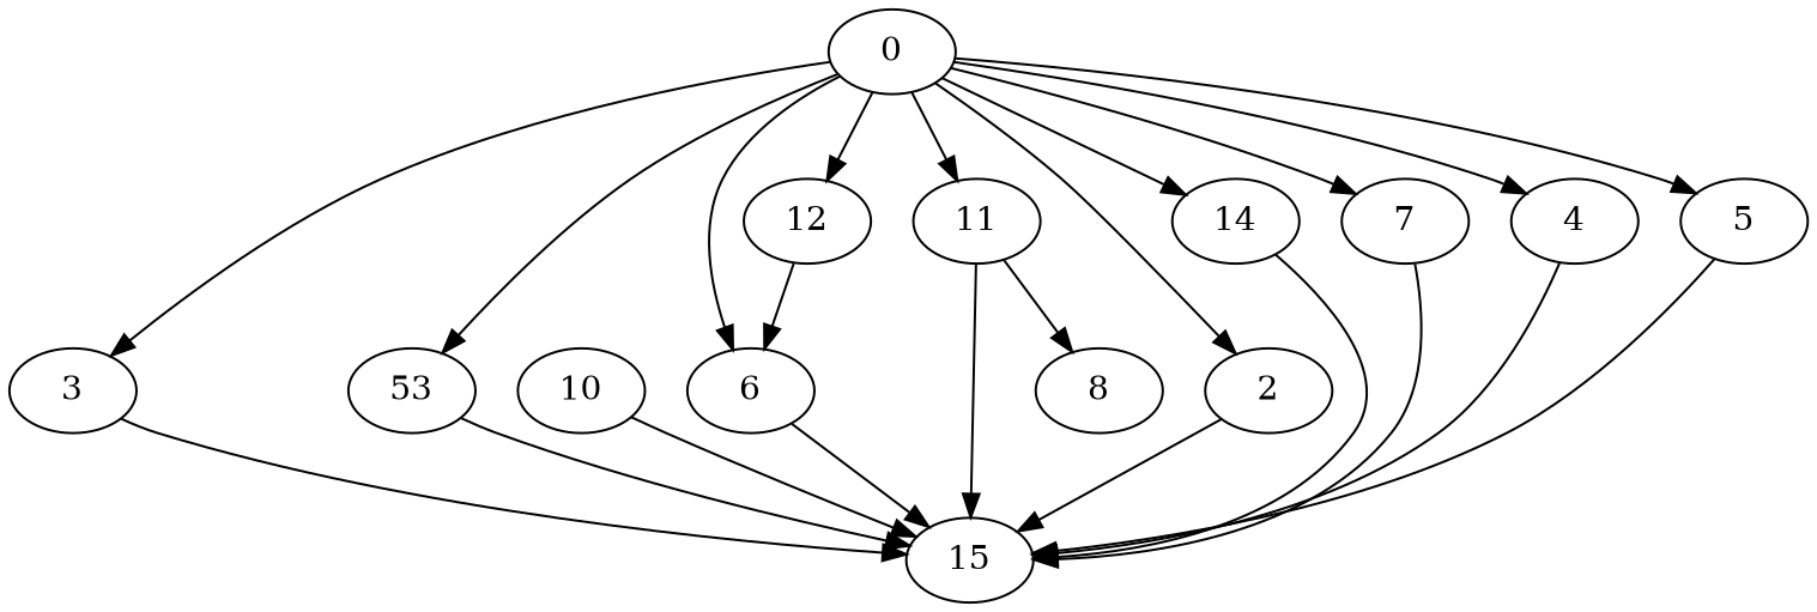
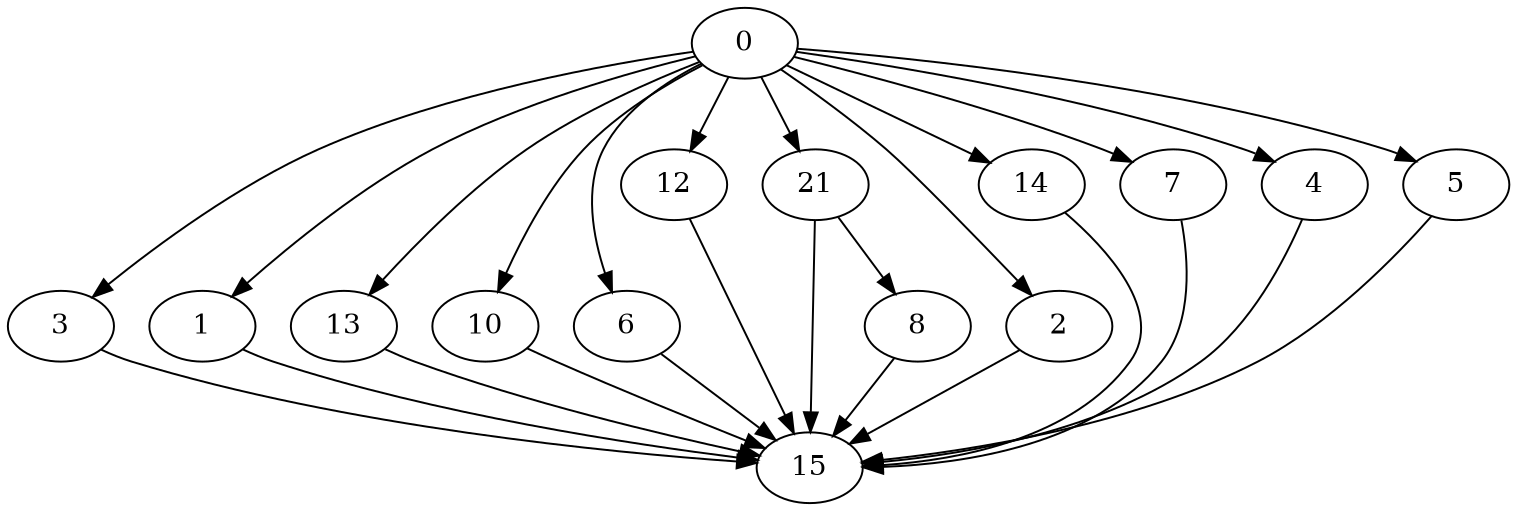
  digraph {
    "Duplicate states"=0
    GraphType=F_J
    "Max states in OPEN"=0
    Modes="120000ms; topo-ordered tasks, ; Pruning: task equivalence, fixed order ready list, ; F-value: ; Optimisation: best schedule length (SL) optimisation on equal, "
    NumberOfTasks=16
    "Pruned using list schedule length"=62667070
    "States removed from OPEN"=0
    TargetSystem="Homogeneous-4"
    "Time to schedule (ms)"=23177
    "Total idle time"=51
    "Total schedule length"=74
    "Total sequential time"=103
    "Total states created"=105520943
    node [Processor=1 "Start time"=32 Weight=5]
    edge [Weight=26]
    0 ["Finish time"=6 Processor=0 "Start time"=0 Weight=6]
    3 ["Finish time"=64 "Start time"=54 Weight=10]
-   13 ["Finish time"=32 "Start time"=28 Weight=4 label=53]
+   1 ["Finish time"=28 "Start time"=19 Weight=9]
+   13 ["Finish time"=32 "Start time"=28 Weight=4]
    10 ["Finish time"=54 "Start time"=49]
    12 ["Finish time"=10 Processor=0 "Start time"=6 Weight=4]
    6 ["Finish time"=19 Processor=0 "Start time"=10 Weight=9]
-   11 ["Finish time"=49 "Start time"=43 Weight=6]
+   11 ["Finish time"=49 "Start time"=43 Weight=6 label=21]
    2 ["Finish time"=43 "Start time"=40 Weight=3]
    14 ["Finish time"=40 Weight=8]
    7 ["Finish time"=37 Processor=0]
    4 ["Finish time"=45 Processor=0 "Start time"=37 Weight=8]
    5 ["Finish time"=35 Processor=2 Weight=3]
    15 ["Finish time"=74 "Start time"=64 Weight=10]
    8 ["Finish time"=24 Processor=0 "Start time"=19]
    0 -> 3
+   0 -> 1 [Weight=13]
    0 -> 13 [Weight=19]
+   0 -> 10
    0 -> 12 [Weight=32]
    0 -> 6 [Weight=51]
    0 -> 11 [Weight=32]
    0 -> 2 [Weight=32]
    0 -> 14
    0 -> 7 [Weight=32]
    0 -> 4 [Weight=64]
    0 -> 5
    3 -> 15 [Weight=64]
+   1 -> 15 [Weight=64]
    13 -> 15 [Weight=64]
    10 -> 15 [Weight=51]
-   12 -> 6 [Weight=51]
+   12 -> 15 [Weight=51]
    6 -> 15 [Weight=45]
    11 -> 15 [Weight=45]
    11 -> 8
    2 -> 15 [Weight=45]
    14 -> 15
    7 -> 15
    4 -> 15 [Weight=13]
    5 -> 15 [Weight=13]
+   8 -> 15 [Weight=38]
  }
